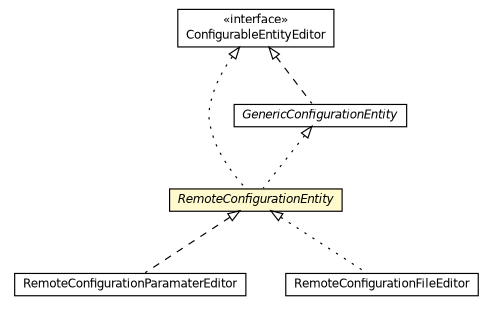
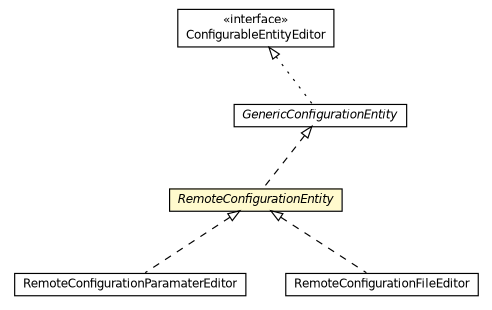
  digraph {
    nodesep=0.25
    ranksep=0.5
    node [fontcolor=black fontname=Helvetica fontsize=10.0 shape=plaintext]
    edge [arrowtail=empty dir=back fontname=Helvetica fontsize=10 headport=p labelfontname=Helvetica labelfontsize=10 style=dashed tailport=p]
    n1 [label=<<table title="org.universAAL.middleware.interfaces.configuration.configurationEditionTypes.ConfigurableEntityEditor" border="0" cellborder="1" cellspacing="0" cellpadding="2" port="p" href="../../../../interfaces/configuration/configurationEditionTypes/ConfigurableEntityEditor.html"> 		<tr><td><table border="0" cellspacing="0" cellpadding="1"> <tr><td align="center" balign="center"> &#171;interface&#187; </td></tr> <tr><td align="center" balign="center"> ConfigurableEntityEditor </td></tr> 		</table></td></tr> 		</table>>]
    n2 [label=<<table title="org.universAAL.middleware.managers.configuration.core.impl.RemoteConfigurationEntity" border="0" cellborder="1" cellspacing="0" cellpadding="2" port="p" bgcolor="lemonChiffon" href="./RemoteConfigurationEntity.html"> 		<tr><td><table border="0" cellspacing="0" cellpadding="1"> <tr><td align="center" balign="center"><font face="Helvetica-Oblique"> RemoteConfigurationEntity </font></td></tr> 		</table></td></tr> 		</table>>]
    n3 [label=<<table title="org.universAAL.middleware.managers.configuration.core.impl.GenericConfigurationEntity" border="0" cellborder="1" cellspacing="0" cellpadding="2" port="p" href="./GenericConfigurationEntity.html"> 		<tr><td><table border="0" cellspacing="0" cellpadding="1"> <tr><td align="center" balign="center"><font face="Helvetica-Oblique"> GenericConfigurationEntity </font></td></tr> 		</table></td></tr> 		</table>>]
    n4 [label=<<table title="org.universAAL.middleware.managers.configuration.core.impl.RemoteConfigurationParamaterEditor" border="0" cellborder="1" cellspacing="0" cellpadding="2" port="p" href="./RemoteConfigurationParamaterEditor.html"> 		<tr><td><table border="0" cellspacing="0" cellpadding="1"> <tr><td align="center" balign="center"> RemoteConfigurationParamaterEditor </td></tr> 		</table></td></tr> 		</table>>]
    n5 [label=<<table title="org.universAAL.middleware.managers.configuration.core.impl.RemoteConfigurationFileEditor" border="0" cellborder="1" cellspacing="0" cellpadding="2" port="p" href="./RemoteConfigurationFileEditor.html"> 		<tr><td><table border="0" cellspacing="0" cellpadding="1"> <tr><td align="center" balign="center"> RemoteConfigurationFileEditor </td></tr> 		</table></td></tr> 		</table>>]
-   n1 -> n2 [style=dotted]
-   n1 -> n3
+   n1 -> n3 [style=dotted]
    n2 -> n4
-   n2 -> n5 [style=dotted]
-   n3 -> n2 [style=dotted]
+   n2 -> n5
+   n3 -> n2
  }
